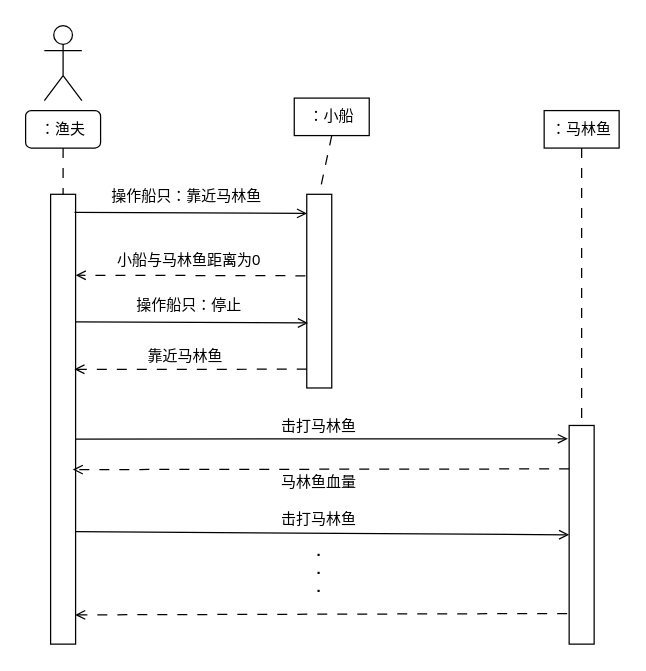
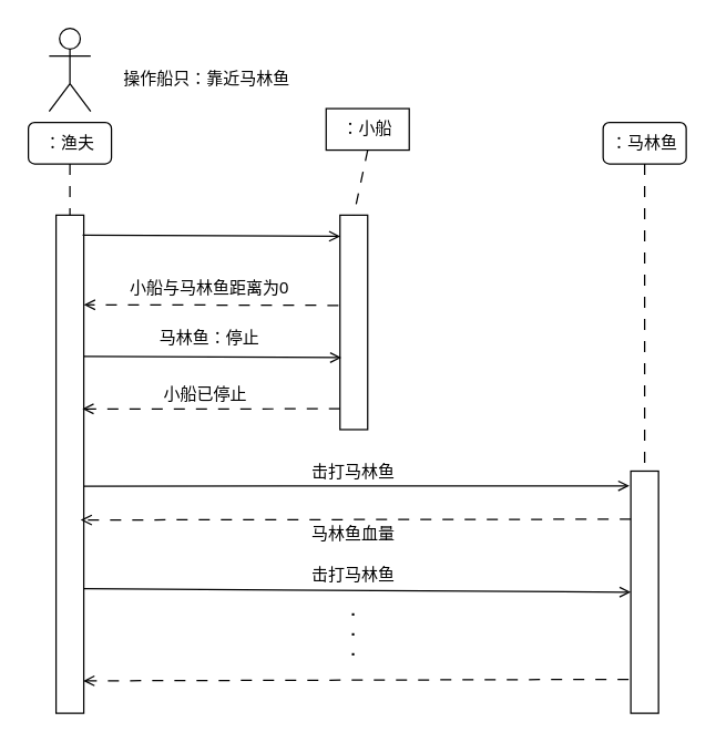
  <mxCell id="0" />
  <mxCell id="1" parent="0" />
  <mxCell id="2" value="" style="shape=umlActor;verticalLabelPosition=bottom;verticalAlign=top;html=1;outlineConnect=0;" parent="1" vertex="1"><mxGeometry x="35" y="20" width="30" height="60" as="geometry" /></mxCell>
  <mxCell id="3" value="：渔夫" style="whiteSpace=wrap;html=1;rounded=1;" parent="1" vertex="1"><mxGeometry x="20" y="88" width="60" height="30" as="geometry" /></mxCell>
  <mxCell id="4" value="：小船" style="rounded=0;whiteSpace=wrap;html=1;" parent="1" vertex="1"><mxGeometry x="235" y="78" width="60" height="30" as="geometry" /></mxCell>
- <mxCell id="5" value="：马林鱼" style="rounded=0;whiteSpace=wrap;html=1;" parent="1" vertex="1"><mxGeometry x="435" y="88" width="60" height="30" as="geometry" /></mxCell>
+ <mxCell id="5" value="：马林鱼" style="whiteSpace=wrap;html=1;rounded=1;" parent="1" vertex="1"><mxGeometry x="435" y="88" width="60" height="30" as="geometry" /></mxCell>
  <mxCell id="6" value="" style="rounded=0;whiteSpace=wrap;html=1;" parent="1" vertex="1"><mxGeometry x="40" y="155" width="20" height="360" as="geometry" /></mxCell>
  <mxCell id="7" value="" style="rounded=0;whiteSpace=wrap;html=1;" parent="1" vertex="1"><mxGeometry x="245" y="155" width="20" height="155" as="geometry" /></mxCell>
  <mxCell id="8" value="" style="rounded=0;whiteSpace=wrap;html=1;" parent="1" vertex="1"><mxGeometry x="455" y="340" width="20" height="175" as="geometry" /></mxCell>
  <mxCell id="9" style="edgeStyle=none;rounded=0;orthogonalLoop=1;jettySize=auto;html=1;entryX=0.012;entryY=0.099;entryDx=0;entryDy=0;entryPerimeter=0;exitX=0.96;exitY=0.04;exitDx=0;exitDy=0;exitPerimeter=0;endArrow=open;endFill=0;" parent="1" source="6" target="7" edge="1"><mxGeometry relative="1" as="geometry"><mxPoint x="65" y="170" as="sourcePoint" /></mxGeometry></mxCell>
- <mxCell id="10" value="操作船只：靠近马林鱼" style="text;strokeColor=none;align=center;fillColor=none;html=1;verticalAlign=middle;whiteSpace=wrap;rounded=0;" parent="1" vertex="1"><mxGeometry x="79" y="142" width="140" height="30" as="geometry" /></mxCell>
+ <mxCell id="10" value="操作船只：靠近马林鱼" style="text;strokeColor=none;align=center;fillColor=none;html=1;verticalAlign=middle;whiteSpace=wrap;rounded=0;" parent="1" vertex="1"><mxGeometry x="79" y="42" width="140" height="30" as="geometry" /></mxCell>
  <mxCell id="11" style="edgeStyle=none;rounded=0;orthogonalLoop=1;jettySize=auto;html=1;entryX=-0.05;entryY=0.061;entryDx=0;entryDy=0;entryPerimeter=0;exitX=1.014;exitY=0.544;exitDx=0;exitDy=0;exitPerimeter=0;endArrow=open;endFill=0;" parent="1" source="6" target="8" edge="1"><mxGeometry relative="1" as="geometry"><mxPoint x="59" y="350" as="sourcePoint" /><mxPoint x="245" y="351" as="targetPoint" /></mxGeometry></mxCell>
  <mxCell id="12" style="edgeStyle=none;rounded=0;orthogonalLoop=1;jettySize=auto;html=1;entryX=1.005;entryY=0.391;entryDx=0;entryDy=0;entryPerimeter=0;endArrow=open;endFill=0;exitX=-0.055;exitY=0.911;exitDx=0;exitDy=0;exitPerimeter=0;dashed=1;dashPattern=8 8;" parent="1" edge="1"><mxGeometry relative="1" as="geometry"><mxPoint x="243.9" y="220.205" as="sourcePoint" /><mxPoint x="60.1" y="219.76" as="targetPoint" /></mxGeometry></mxCell>
  <mxCell id="13" style="edgeStyle=none;rounded=0;orthogonalLoop=1;jettySize=auto;html=1;entryX=0;entryY=0.5;entryDx=0;entryDy=0;exitX=1;exitY=0.75;exitDx=0;exitDy=0;endArrow=open;endFill=0;" parent="1" source="6" target="8" edge="1"><mxGeometry relative="1" as="geometry"><mxPoint x="70" y="361" as="sourcePoint" /><mxPoint x="464" y="361" as="targetPoint" /></mxGeometry></mxCell>
  <mxCell id="14" value="小船与马林鱼距离为0" style="text;strokeColor=none;align=center;fillColor=none;html=1;verticalAlign=middle;whiteSpace=wrap;rounded=0;" parent="1" vertex="1"><mxGeometry x="86" y="193" width="130" height="30" as="geometry" /></mxCell>
  <mxCell id="15" style="edgeStyle=none;rounded=0;orthogonalLoop=1;jettySize=auto;html=1;entryX=0.886;entryY=0.637;entryDx=0;entryDy=0;entryPerimeter=0;endArrow=open;endFill=0;exitX=0;exitY=0.25;exitDx=0;exitDy=0;dashed=1;dashPattern=8 8;" parent="1" edge="1"><mxGeometry relative="1" as="geometry"><mxPoint x="455" y="374.75" as="sourcePoint" /><mxPoint x="57.72" y="375.32" as="targetPoint" /></mxGeometry></mxCell>
  <mxCell id="16" style="edgeStyle=none;rounded=0;orthogonalLoop=1;jettySize=auto;html=1;entryX=0.981;entryY=0.935;entryDx=0;entryDy=0;entryPerimeter=0;endArrow=open;endFill=0;exitX=-0.079;exitY=0.86;exitDx=0;exitDy=0;dashed=1;dashPattern=8 8;exitPerimeter=0;" parent="1" source="8" target="6" edge="1"><mxGeometry relative="1" as="geometry"><mxPoint x="465" y="394" as="sourcePoint" /><mxPoint x="68" y="394" as="targetPoint" /></mxGeometry></mxCell>
  <mxCell id="17" value="击打马林鱼" style="text;strokeColor=none;align=center;fillColor=none;html=1;verticalAlign=middle;whiteSpace=wrap;rounded=0;" parent="1" vertex="1"><mxGeometry x="190" y="326" width="130" height="30" as="geometry" /></mxCell>
  <mxCell id="18" value="击打马林鱼" style="text;strokeColor=none;align=center;fillColor=none;html=1;verticalAlign=middle;whiteSpace=wrap;rounded=0;" parent="1" vertex="1"><mxGeometry x="190" y="400" width="130" height="30" as="geometry" /></mxCell>
  <mxCell id="19" value="马林鱼血量" style="text;strokeColor=none;align=center;fillColor=none;html=1;verticalAlign=middle;whiteSpace=wrap;rounded=0;" parent="1" vertex="1"><mxGeometry x="190" y="371" width="130" height="30" as="geometry" /></mxCell>
  <mxCell id="20" style="edgeStyle=none;rounded=0;orthogonalLoop=1;jettySize=auto;html=1;entryX=0.5;entryY=0;entryDx=0;entryDy=0;endArrow=none;endFill=0;exitX=0.5;exitY=1;exitDx=0;exitDy=0;dashed=1;dashPattern=8 8;" parent="1" source="5" target="8" edge="1"><mxGeometry relative="1" as="geometry"><mxPoint x="465" y="394" as="sourcePoint" /><mxPoint x="68" y="394" as="targetPoint" /></mxGeometry></mxCell>
  <mxCell id="21" style="edgeStyle=none;rounded=0;orthogonalLoop=1;jettySize=auto;html=1;entryX=0.5;entryY=0;entryDx=0;entryDy=0;endArrow=none;endFill=0;exitX=0.5;exitY=1;exitDx=0;exitDy=0;dashed=1;dashPattern=8 8;" parent="1" source="4" target="7" edge="1"><mxGeometry relative="1" as="geometry"><mxPoint x="475" y="128" as="sourcePoint" /><mxPoint x="475" y="350" as="targetPoint" /></mxGeometry></mxCell>
  <mxCell id="22" style="edgeStyle=none;rounded=0;orthogonalLoop=1;jettySize=auto;html=1;entryX=0.5;entryY=0;entryDx=0;entryDy=0;endArrow=none;endFill=0;exitX=0.5;exitY=1;exitDx=0;exitDy=0;dashed=1;dashPattern=8 8;" parent="1" source="3" target="6" edge="1"><mxGeometry relative="1" as="geometry"><mxPoint x="49.76" y="118" as="sourcePoint" /><mxPoint x="49.76" y="340" as="targetPoint" /></mxGeometry></mxCell>
  <mxCell id="23" value=".&lt;div&gt;.&lt;/div&gt;&lt;div&gt;.&lt;/div&gt;" style="text;strokeColor=none;align=center;fillColor=none;html=1;verticalAlign=middle;whiteSpace=wrap;rounded=0;fontStyle=1" parent="1" vertex="1"><mxGeometry x="225" y="440" width="60" height="30" as="geometry" /></mxCell>
- <mxCell id="24" value="操作船只：停止" style="text;strokeColor=none;align=center;fillColor=none;html=1;verticalAlign=middle;whiteSpace=wrap;rounded=0;" vertex="1" parent="1"><mxGeometry x="81" y="229" width="140" height="30" as="geometry" /></mxCell>
+ <mxCell id="24" value="马林鱼：停止" style="text;strokeColor=none;align=center;fillColor=none;html=1;verticalAlign=middle;whiteSpace=wrap;rounded=0;" vertex="1" parent="1"><mxGeometry x="81" y="229" width="140" height="30" as="geometry" /></mxCell>
  <mxCell id="25" style="edgeStyle=none;rounded=0;orthogonalLoop=1;jettySize=auto;html=1;entryX=0.012;entryY=0.099;entryDx=0;entryDy=0;entryPerimeter=0;exitX=0.96;exitY=0.04;exitDx=0;exitDy=0;exitPerimeter=0;endArrow=open;endFill=0;" edge="1" parent="1"><mxGeometry relative="1" as="geometry"><mxPoint x="60" y="257" as="sourcePoint" /><mxPoint x="246" y="258" as="targetPoint" /></mxGeometry></mxCell>
  <mxCell id="26" style="edgeStyle=none;rounded=0;orthogonalLoop=1;jettySize=auto;html=1;entryX=0.95;entryY=0.389;entryDx=0;entryDy=0;entryPerimeter=0;endArrow=open;endFill=0;dashed=1;dashPattern=8 8;" edge="1" parent="1" target="6"><mxGeometry relative="1" as="geometry"><mxPoint x="245" y="295" as="sourcePoint" /><mxPoint x="57.1" y="296.76" as="targetPoint" /></mxGeometry></mxCell>
- <mxCell id="27" value="靠近马林鱼" style="text;strokeColor=none;align=center;fillColor=none;html=1;verticalAlign=middle;whiteSpace=wrap;rounded=0;" vertex="1" parent="1"><mxGeometry x="83" y="270" width="130" height="30" as="geometry" /></mxCell>
+ <mxCell id="27" value="小船已停止" style="text;strokeColor=none;align=center;fillColor=none;html=1;verticalAlign=middle;whiteSpace=wrap;rounded=0;" vertex="1" parent="1"><mxGeometry x="83" y="270" width="130" height="30" as="geometry" /></mxCell>
